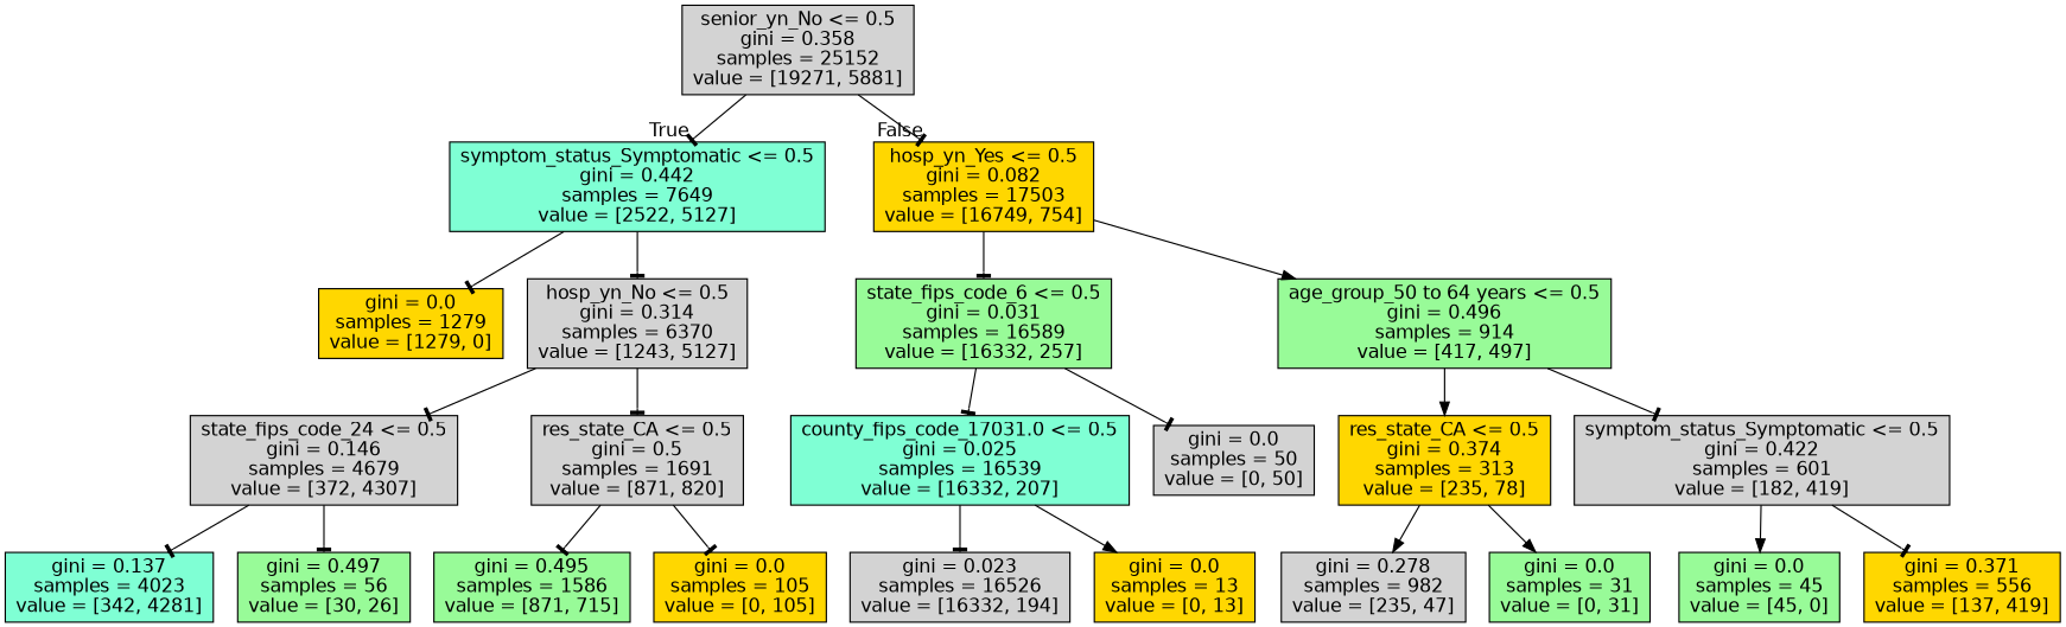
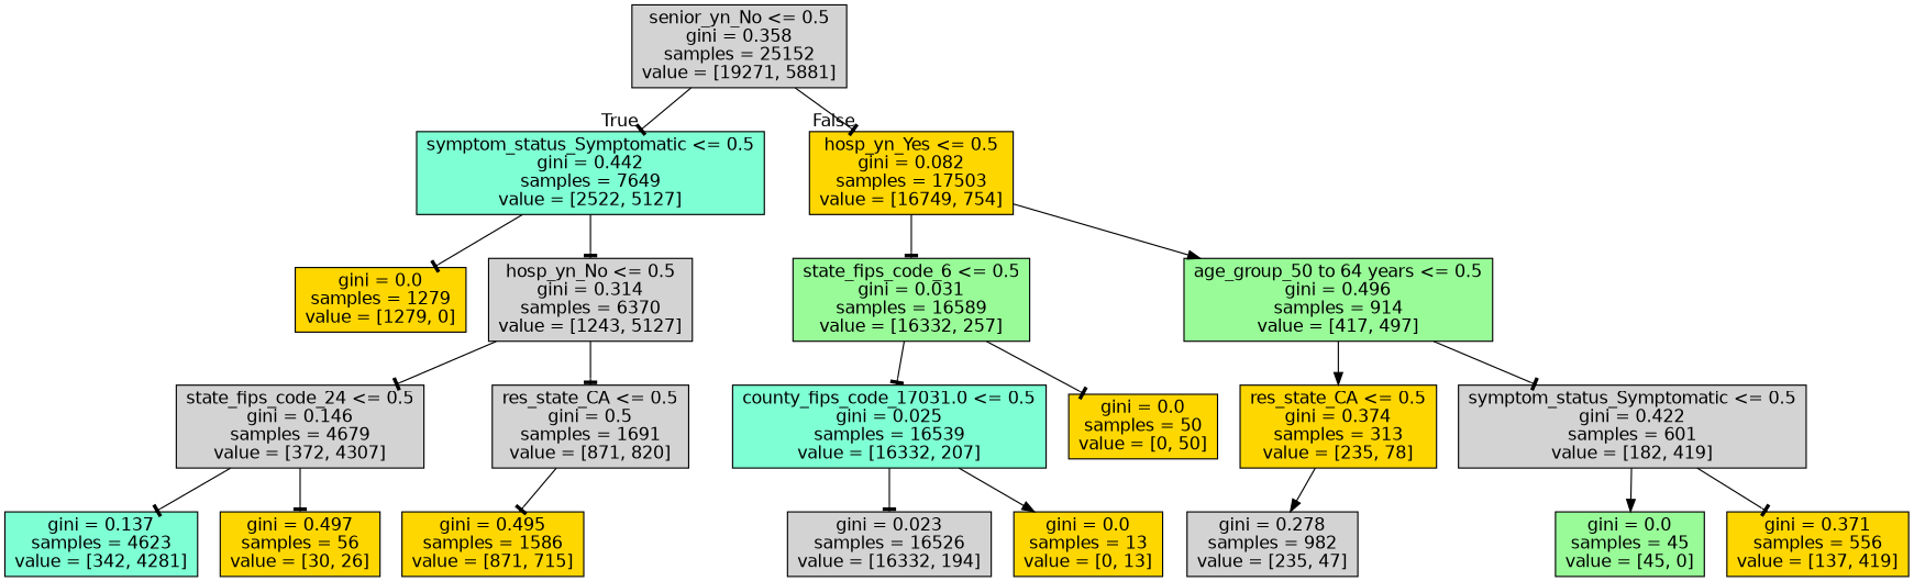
  digraph {
    node [fillcolor=lightgrey fontname=helvetica shape=box style=filled]
    edge [arrowhead=tee fontname=helvetica]
    n1 [label="senior_yn_No <= 0.5\ngini = 0.358\nsamples = 25152\nvalue = [19271, 5881]"]
    n2 [fillcolor=aquamarine label="symptom_status_Symptomatic <= 0.5\ngini = 0.442\nsamples = 7649\nvalue = [2522, 5127]"]
    n3 [fillcolor=gold label="hosp_yn_Yes <= 0.5\ngini = 0.082\nsamples = 17503\nvalue = [16749, 754]"]
    n4 [fillcolor=gold label="gini = 0.0\nsamples = 1279\nvalue = [1279, 0]"]
    n5 [label="hosp_yn_No <= 0.5\ngini = 0.314\nsamples = 6370\nvalue = [1243, 5127]"]
    n6 [fillcolor=palegreen label="state_fips_code_6 <= 0.5\ngini = 0.031\nsamples = 16589\nvalue = [16332, 257]"]
    n7 [fillcolor=palegreen label="age_group_50 to 64 years <= 0.5\ngini = 0.496\nsamples = 914\nvalue = [417, 497]"]
    n8 [label="state_fips_code_24 <= 0.5\ngini = 0.146\nsamples = 4679\nvalue = [372, 4307]"]
    n9 [label="res_state_CA <= 0.5\ngini = 0.5\nsamples = 1691\nvalue = [871, 820]"]
-   n10 [fillcolor=aquamarine label="gini = 0.137\nsamples = 4023\nvalue = [342, 4281]"]
-   n11 [fillcolor=palegreen label="gini = 0.497\nsamples = 56\nvalue = [30, 26]"]
-   n12 [fillcolor=palegreen label="gini = 0.495\nsamples = 1586\nvalue = [871, 715]"]
-   n13 [fillcolor=gold label="gini = 0.0\nsamples = 105\nvalue = [0, 105]"]
+   n10 [fillcolor=aquamarine label="gini = 0.137\nsamples = 4623\nvalue = [342, 4281]"]
+   n11 [fillcolor=gold label="gini = 0.497\nsamples = 56\nvalue = [30, 26]"]
+   n12 [fillcolor=gold label="gini = 0.495\nsamples = 1586\nvalue = [871, 715]"]
    n14 [fillcolor=aquamarine label="county_fips_code_17031.0 <= 0.5\ngini = 0.025\nsamples = 16539\nvalue = [16332, 207]"]
-   n15 [label="gini = 0.0\nsamples = 50\nvalue = [0, 50]"]
+   n15 [fillcolor=gold label="gini = 0.0\nsamples = 50\nvalue = [0, 50]"]
    n16 [fillcolor=gold label="res_state_CA <= 0.5\ngini = 0.374\nsamples = 313\nvalue = [235, 78]"]
    n17 [label="symptom_status_Symptomatic <= 0.5\ngini = 0.422\nsamples = 601\nvalue = [182, 419]"]
    n18 [label="gini = 0.023\nsamples = 16526\nvalue = [16332, 194]"]
    n19 [fillcolor=gold label="gini = 0.0\nsamples = 13\nvalue = [0, 13]"]
    n20 [label="gini = 0.278\nsamples = 982\nvalue = [235, 47]"]
-   n21 [fillcolor=palegreen label="gini = 0.0\nsamples = 31\nvalue = [0, 31]"]
    n22 [fillcolor=palegreen label="gini = 0.0\nsamples = 45\nvalue = [45, 0]"]
    n23 [fillcolor=gold label="gini = 0.371\nsamples = 556\nvalue = [137, 419]"]
    n1 -> n2 [headlabel=True labelangle=45 labeldistance=2.5]
    n1 -> n3 [headlabel=False labelangle=-45 labeldistance=2.5]
    n2 -> n4
    n2 -> n5
    n3 -> n6
    n3 -> n7 [arrowhead=normal]
    n5 -> n8
    n5 -> n9
    n6 -> n14
    n6 -> n15
    n7 -> n16 [arrowhead=normal]
    n7 -> n17
    n8 -> n10
    n8 -> n11
    n9 -> n12
-   n9 -> n13
    n14 -> n18
    n14 -> n19 [arrowhead=normal]
    n16 -> n20 [arrowhead=normal]
-   n16 -> n21 [arrowhead=normal]
    n17 -> n22 [arrowhead=normal]
    n17 -> n23
  }
